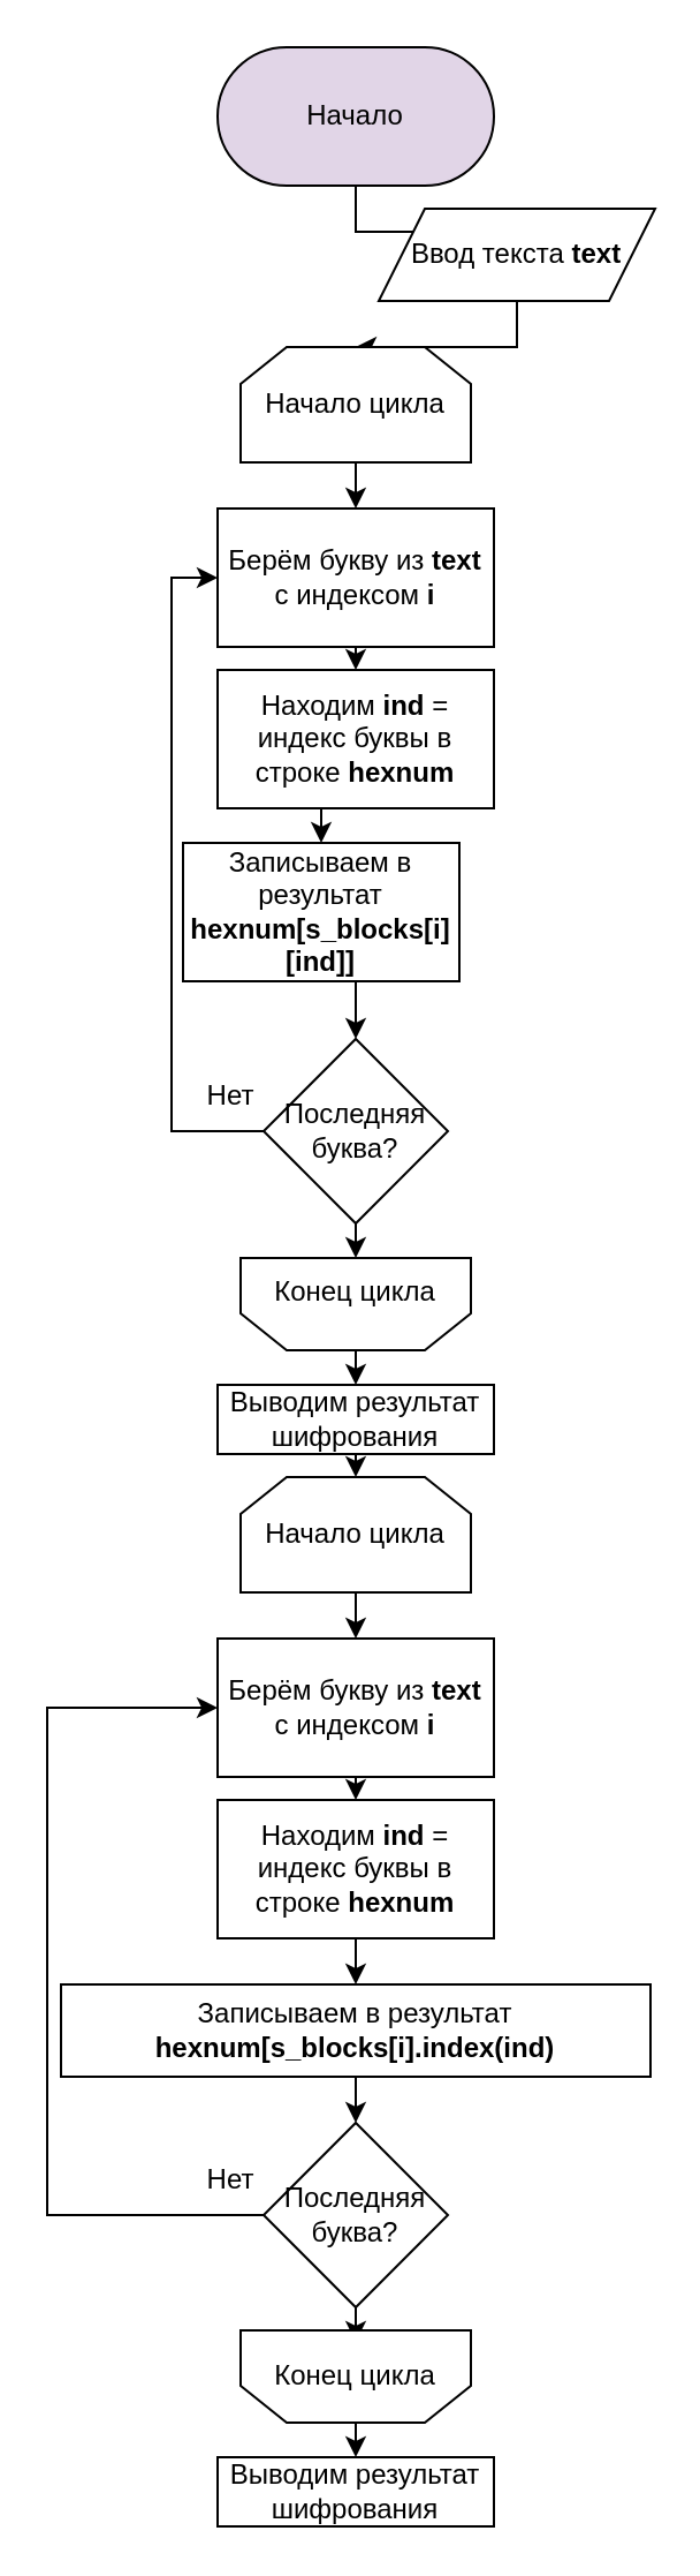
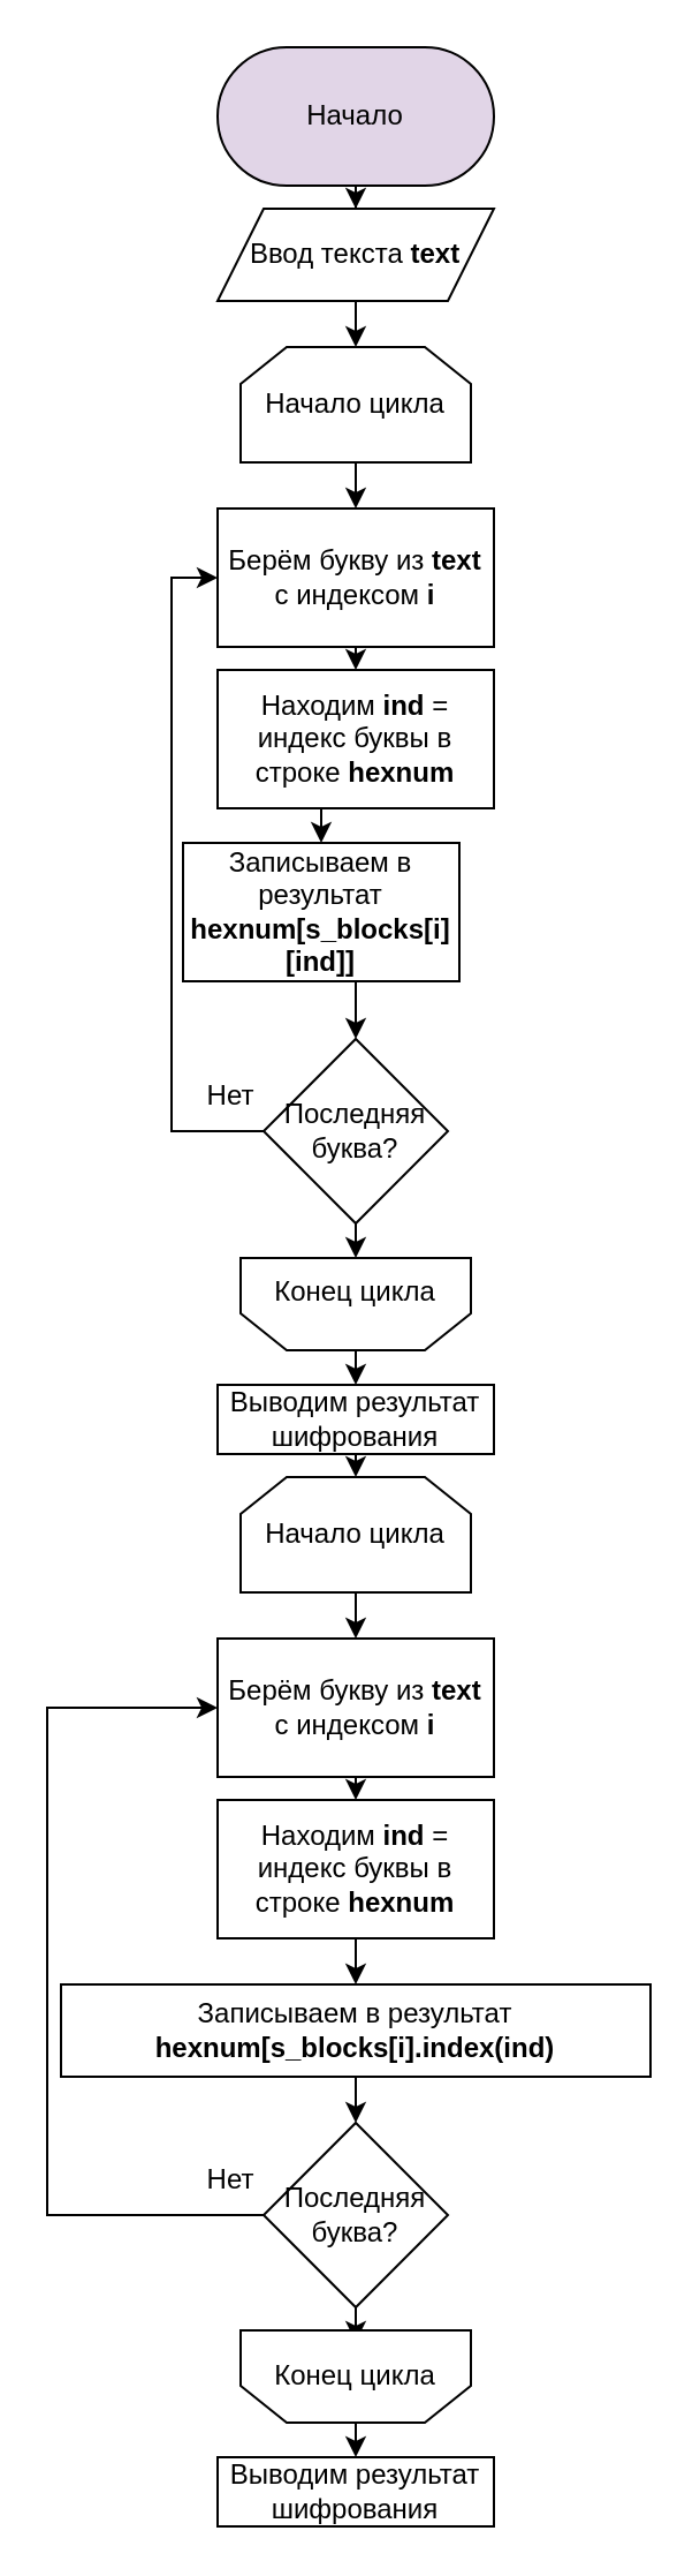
  <mxCell id="0" />
  <mxCell id="1" parent="0" />
  <mxCell id="2" style="edgeStyle=orthogonalEdgeStyle;rounded=0;orthogonalLoop=1;jettySize=auto;html=1;exitX=0.5;exitY=1;exitDx=0;exitDy=0;" edge="1" parent="1" source="3" target="5"><mxGeometry relative="1" as="geometry" /></mxCell>
  <mxCell id="3" value="Начало" style="rounded=1;whiteSpace=wrap;html=1;arcSize=50;fillColor=#e1d5e7;" vertex="1" parent="1"><mxGeometry x="94" y="20" width="120" height="60" as="geometry" /></mxCell>
  <mxCell id="4" style="edgeStyle=orthogonalEdgeStyle;rounded=0;orthogonalLoop=1;jettySize=auto;html=1;exitX=0.5;exitY=1;exitDx=0;exitDy=0;entryX=0.5;entryY=0;entryDx=0;entryDy=0;" edge="1" parent="1" source="5" target="7"><mxGeometry relative="1" as="geometry" /></mxCell>
- <mxCell id="5" value="Ввод текста &lt;b&gt;text&lt;/b&gt;" style="shape=parallelogram;perimeter=parallelogramPerimeter;whiteSpace=wrap;html=1;fixedSize=1;" vertex="1" parent="1"><mxGeometry x="164" y="90" width="120" height="40" as="geometry" /></mxCell>
+ <mxCell id="5" value="Ввод текста &lt;b&gt;text&lt;/b&gt;" style="shape=parallelogram;perimeter=parallelogramPerimeter;whiteSpace=wrap;html=1;fixedSize=1;" vertex="1" parent="1"><mxGeometry x="94" y="90" width="120" height="40" as="geometry" /></mxCell>
  <mxCell id="6" style="edgeStyle=orthogonalEdgeStyle;rounded=0;orthogonalLoop=1;jettySize=auto;html=1;exitX=0.5;exitY=1;exitDx=0;exitDy=0;entryX=0.5;entryY=0;entryDx=0;entryDy=0;" edge="1" parent="1" source="7" target="9"><mxGeometry relative="1" as="geometry" /></mxCell>
  <mxCell id="7" value="Начало цикла" style="shape=loopLimit;whiteSpace=wrap;html=1;" vertex="1" parent="1"><mxGeometry x="104" y="150" width="100" height="50" as="geometry" /></mxCell>
  <mxCell id="8" style="edgeStyle=orthogonalEdgeStyle;rounded=0;orthogonalLoop=1;jettySize=auto;html=1;exitX=0.5;exitY=1;exitDx=0;exitDy=0;entryX=0.5;entryY=0;entryDx=0;entryDy=0;" edge="1" parent="1" source="9" target="11"><mxGeometry relative="1" as="geometry" /></mxCell>
  <mxCell id="9" value="Берём букву из &lt;b&gt;text &lt;/b&gt;с индексом &lt;b&gt;i&lt;/b&gt;" style="rounded=0;whiteSpace=wrap;html=1;" vertex="1" parent="1"><mxGeometry x="94" y="220" width="120" height="60" as="geometry" /></mxCell>
  <mxCell id="10" style="edgeStyle=orthogonalEdgeStyle;rounded=0;orthogonalLoop=1;jettySize=auto;html=1;exitX=0.5;exitY=1;exitDx=0;exitDy=0;entryX=0.5;entryY=0;entryDx=0;entryDy=0;" edge="1" parent="1" source="11" target="13"><mxGeometry relative="1" as="geometry" /></mxCell>
  <mxCell id="11" value="Находим&lt;b&gt;&amp;nbsp;ind &lt;/b&gt;= индекс буквы в строке &lt;b&gt;hexnum&lt;/b&gt;" style="rounded=0;whiteSpace=wrap;html=1;" vertex="1" parent="1"><mxGeometry x="94" y="290" width="120" height="60" as="geometry" /></mxCell>
  <mxCell id="12" style="edgeStyle=orthogonalEdgeStyle;rounded=0;orthogonalLoop=1;jettySize=auto;html=1;exitX=0.5;exitY=1;exitDx=0;exitDy=0;entryX=0.5;entryY=0;entryDx=0;entryDy=0;" edge="1" parent="1" source="13" target="16"><mxGeometry relative="1" as="geometry" /></mxCell>
  <mxCell id="13" value="Записываем в результат &lt;b&gt;hexnum[s_blocks[i][ind]]&lt;/b&gt;" style="rounded=0;whiteSpace=wrap;html=1;" vertex="1" parent="1"><mxGeometry x="79" y="365" width="120" height="60" as="geometry" /></mxCell>
  <mxCell id="14" style="edgeStyle=orthogonalEdgeStyle;rounded=0;orthogonalLoop=1;jettySize=auto;html=1;entryX=0;entryY=0.5;entryDx=0;entryDy=0;" edge="1" parent="1" source="16" target="9"><mxGeometry relative="1" as="geometry"><Array as="points"><mxPoint x="74" y="490" /><mxPoint x="74" y="250" /></Array></mxGeometry></mxCell>
  <mxCell id="15" style="edgeStyle=orthogonalEdgeStyle;rounded=0;orthogonalLoop=1;jettySize=auto;html=1;exitX=0.5;exitY=1;exitDx=0;exitDy=0;entryX=0.5;entryY=0;entryDx=0;entryDy=0;" edge="1" parent="1" source="16" target="22"><mxGeometry relative="1" as="geometry" /></mxCell>
  <mxCell id="16" value="Последняя буква?" style="rhombus;whiteSpace=wrap;html=1;" vertex="1" parent="1"><mxGeometry x="114" y="450" width="80" height="80" as="geometry" /></mxCell>
  <mxCell id="17" value="Нет" style="text;html=1;align=center;verticalAlign=middle;whiteSpace=wrap;rounded=0;" vertex="1" parent="1"><mxGeometry x="70" y="460" width="60" height="30" as="geometry" /></mxCell>
  <mxCell id="18" style="edgeStyle=orthogonalEdgeStyle;rounded=0;orthogonalLoop=1;jettySize=auto;html=1;exitX=0.5;exitY=1;exitDx=0;exitDy=0;entryX=0.5;entryY=0;entryDx=0;entryDy=0;" edge="1" parent="1" source="19" target="24"><mxGeometry relative="1" as="geometry" /></mxCell>
  <mxCell id="19" value="Выводим результат шифрования" style="rounded=0;whiteSpace=wrap;html=1;" vertex="1" parent="1"><mxGeometry x="94" y="600" width="120" height="30" as="geometry" /></mxCell>
  <mxCell id="20" style="edgeStyle=orthogonalEdgeStyle;rounded=0;orthogonalLoop=1;jettySize=auto;html=1;exitX=0.5;exitY=0;exitDx=0;exitDy=0;entryX=0.5;entryY=0;entryDx=0;entryDy=0;" edge="1" parent="1" source="21" target="19"><mxGeometry relative="1" as="geometry" /></mxCell>
  <mxCell id="21" value="" style="shape=loopLimit;whiteSpace=wrap;html=1;rotation=-180;" vertex="1" parent="1"><mxGeometry x="104" y="545" width="100" height="40" as="geometry" /></mxCell>
  <mxCell id="22" value="Конец цикла" style="text;html=1;align=center;verticalAlign=middle;whiteSpace=wrap;rounded=0;" vertex="1" parent="1"><mxGeometry x="104" y="545" width="100" height="30" as="geometry" /></mxCell>
  <mxCell id="23" style="edgeStyle=orthogonalEdgeStyle;rounded=0;orthogonalLoop=1;jettySize=auto;html=1;exitX=0.5;exitY=1;exitDx=0;exitDy=0;entryX=0.5;entryY=0;entryDx=0;entryDy=0;" edge="1" parent="1" source="24" target="26"><mxGeometry relative="1" as="geometry" /></mxCell>
  <mxCell id="24" value="Начало цикла" style="shape=loopLimit;whiteSpace=wrap;html=1;" vertex="1" parent="1"><mxGeometry x="104" y="640" width="100" height="50" as="geometry" /></mxCell>
  <mxCell id="25" style="edgeStyle=orthogonalEdgeStyle;rounded=0;orthogonalLoop=1;jettySize=auto;html=1;exitX=0.5;exitY=1;exitDx=0;exitDy=0;entryX=0.5;entryY=0;entryDx=0;entryDy=0;" edge="1" parent="1" source="26" target="28"><mxGeometry relative="1" as="geometry" /></mxCell>
  <mxCell id="26" value="Берём букву из &lt;b&gt;text &lt;/b&gt;с индексом &lt;b&gt;i&lt;/b&gt;" style="rounded=0;whiteSpace=wrap;html=1;" vertex="1" parent="1"><mxGeometry x="94" y="710" width="120" height="60" as="geometry" /></mxCell>
  <mxCell id="27" style="edgeStyle=orthogonalEdgeStyle;rounded=0;orthogonalLoop=1;jettySize=auto;html=1;exitX=0.5;exitY=1;exitDx=0;exitDy=0;entryX=0.5;entryY=0;entryDx=0;entryDy=0;" edge="1" parent="1" source="28" target="30"><mxGeometry relative="1" as="geometry" /></mxCell>
  <mxCell id="28" value="Находим&lt;b&gt;&amp;nbsp;ind &lt;/b&gt;= индекс буквы в строке &lt;b&gt;hexnum&lt;/b&gt;" style="rounded=0;whiteSpace=wrap;html=1;" vertex="1" parent="1"><mxGeometry x="94" y="780" width="120" height="60" as="geometry" /></mxCell>
  <mxCell id="29" style="edgeStyle=orthogonalEdgeStyle;rounded=0;orthogonalLoop=1;jettySize=auto;html=1;exitX=0.5;exitY=1;exitDx=0;exitDy=0;entryX=0.5;entryY=0;entryDx=0;entryDy=0;" edge="1" parent="1" source="30" target="33"><mxGeometry relative="1" as="geometry" /></mxCell>
  <mxCell id="30" value="Записываем в результат &lt;b&gt;hexnum[s_blocks[i].index(ind)&lt;/b&gt;" style="rounded=0;whiteSpace=wrap;html=1;" vertex="1" parent="1"><mxGeometry x="26" y="860" width="256" height="40" as="geometry" /></mxCell>
  <mxCell id="31" style="edgeStyle=orthogonalEdgeStyle;rounded=0;orthogonalLoop=1;jettySize=auto;html=1;entryX=0;entryY=0.5;entryDx=0;entryDy=0;" edge="1" parent="1" source="33" target="26"><mxGeometry relative="1" as="geometry"><Array as="points"><mxPoint x="20" y="960" /><mxPoint x="20" y="740" /></Array></mxGeometry></mxCell>
  <mxCell id="32" style="edgeStyle=orthogonalEdgeStyle;rounded=0;orthogonalLoop=1;jettySize=auto;html=1;exitX=0.5;exitY=1;exitDx=0;exitDy=0;entryX=0.5;entryY=0;entryDx=0;entryDy=0;" edge="1" parent="1" source="33" target="38"><mxGeometry relative="1" as="geometry" /></mxCell>
  <mxCell id="33" value="Последняя буква?" style="rhombus;whiteSpace=wrap;html=1;" vertex="1" parent="1"><mxGeometry x="114" y="920" width="80" height="80" as="geometry" /></mxCell>
  <mxCell id="34" value="Нет" style="text;html=1;align=center;verticalAlign=middle;whiteSpace=wrap;rounded=0;" vertex="1" parent="1"><mxGeometry x="70" y="930" width="60" height="30" as="geometry" /></mxCell>
  <mxCell id="35" value="Выводим результат шифрования" style="rounded=0;whiteSpace=wrap;html=1;" vertex="1" parent="1"><mxGeometry x="94" y="1065" width="120" height="30" as="geometry" /></mxCell>
  <mxCell id="36" style="edgeStyle=orthogonalEdgeStyle;rounded=0;orthogonalLoop=1;jettySize=auto;html=1;exitX=0.5;exitY=0;exitDx=0;exitDy=0;entryX=0.5;entryY=0;entryDx=0;entryDy=0;" edge="1" parent="1" source="37" target="35"><mxGeometry relative="1" as="geometry" /></mxCell>
  <mxCell id="37" value="" style="shape=loopLimit;whiteSpace=wrap;html=1;rotation=-180;" vertex="1" parent="1"><mxGeometry x="104" y="1010" width="100" height="40" as="geometry" /></mxCell>
  <mxCell id="38" value="Конец цикла" style="text;html=1;align=center;verticalAlign=middle;whiteSpace=wrap;rounded=0;" vertex="1" parent="1"><mxGeometry x="104" y="1015" width="100" height="30" as="geometry" /></mxCell>
